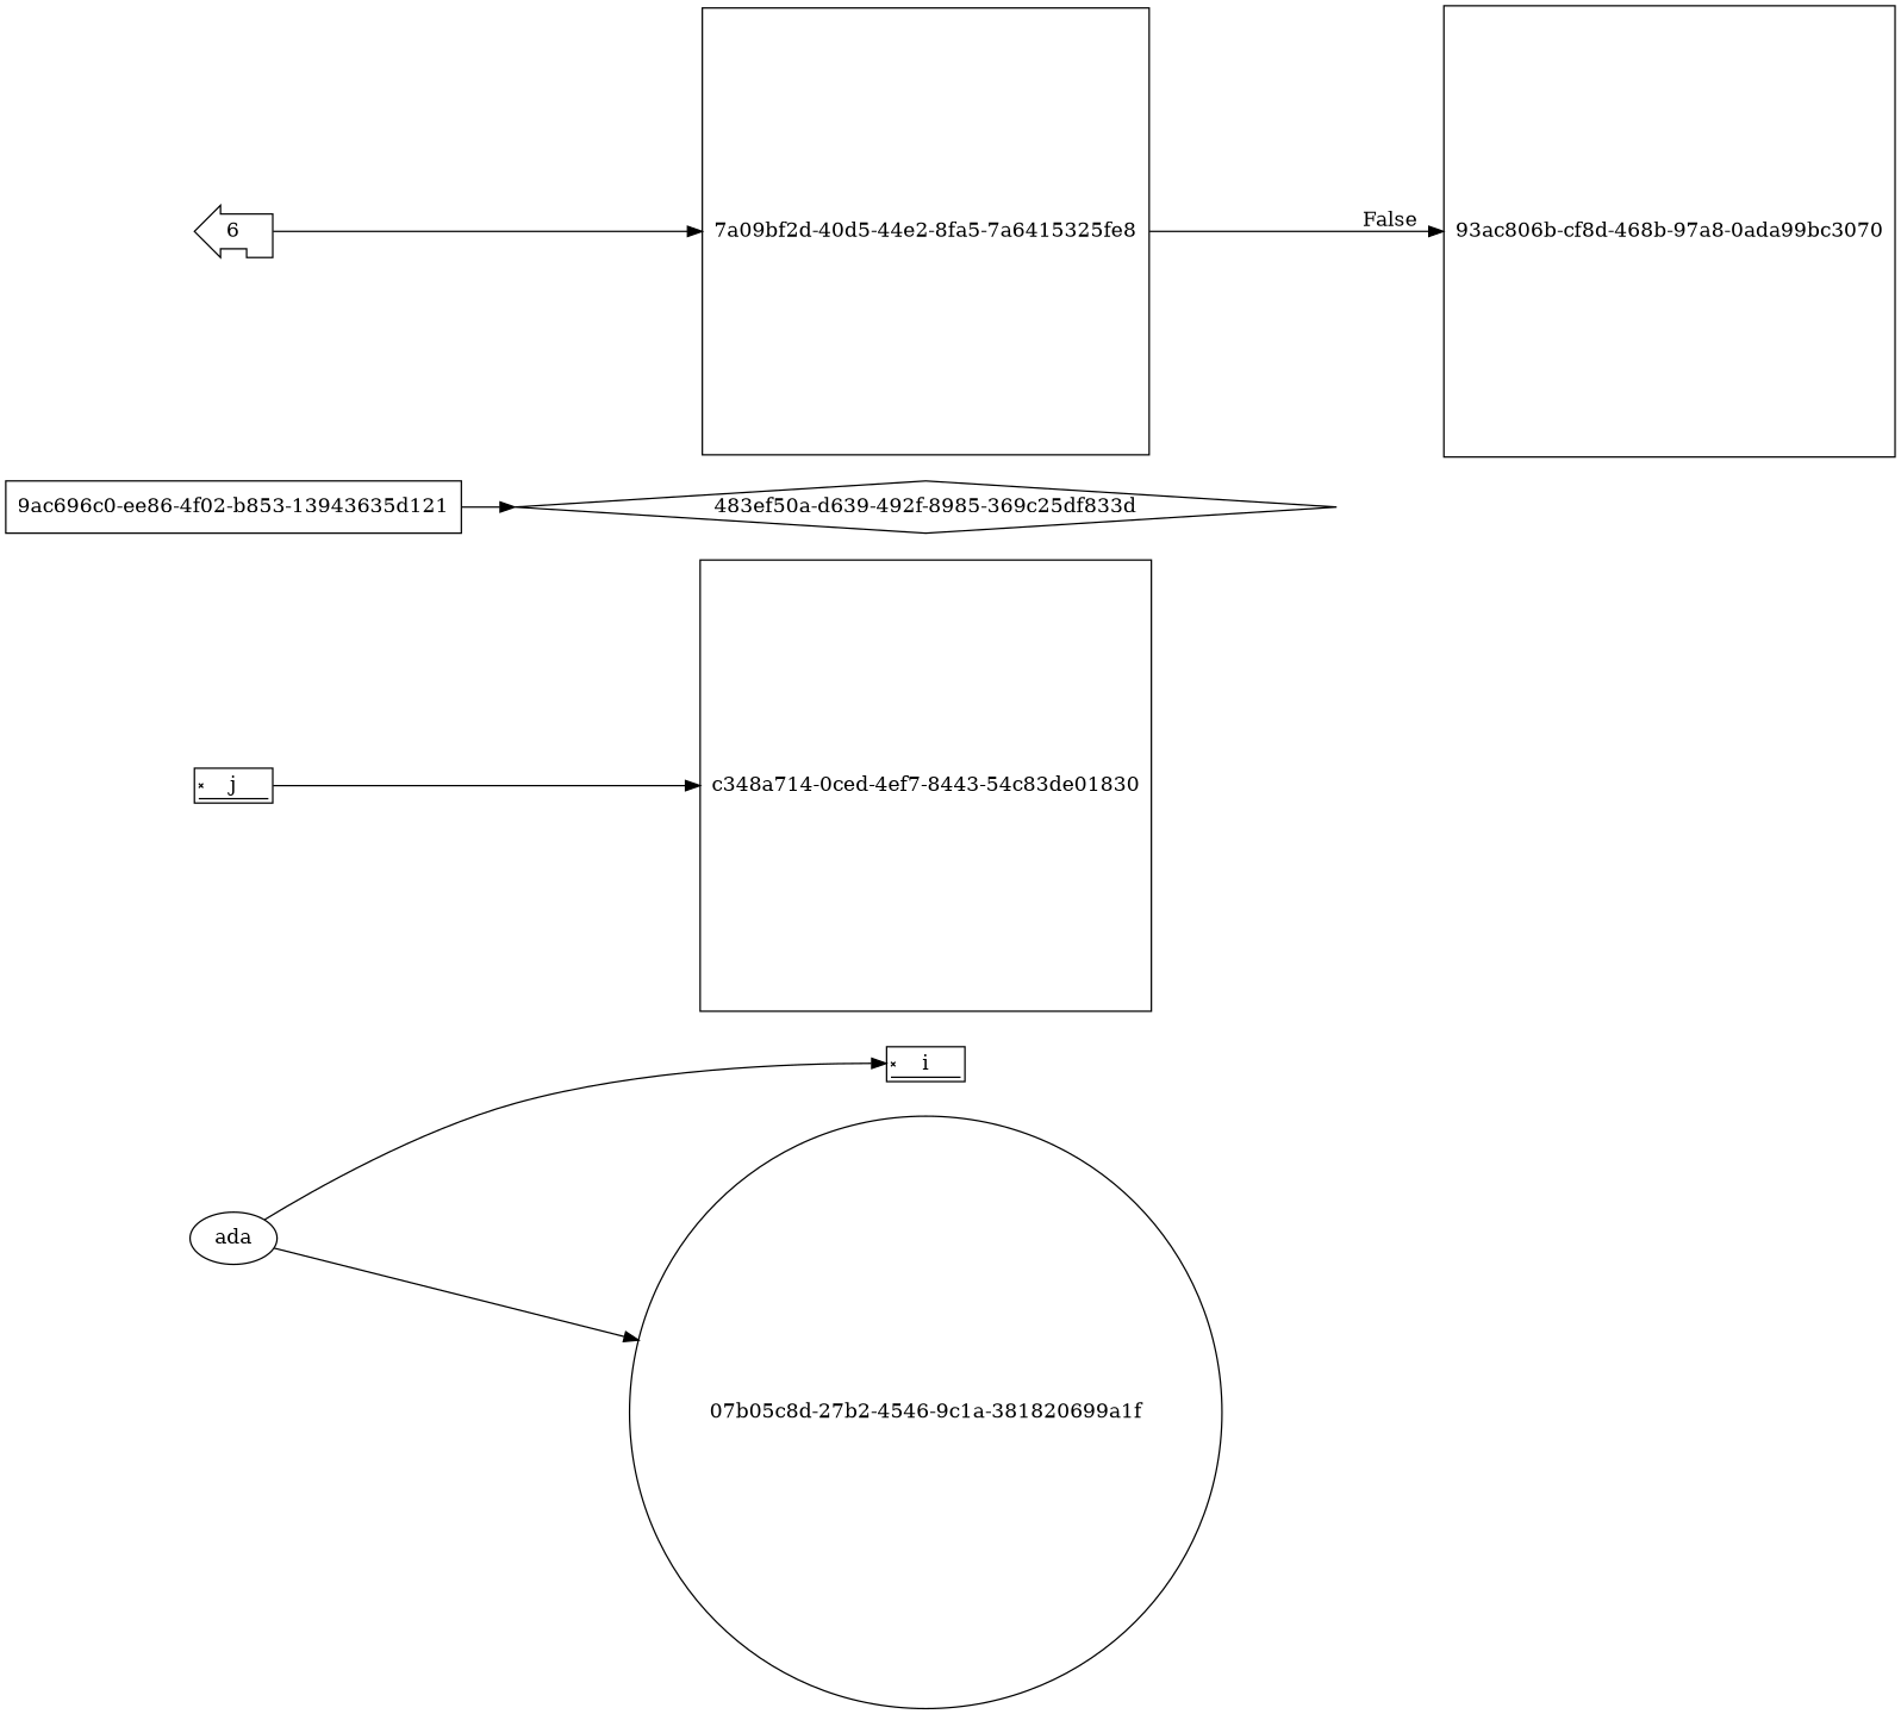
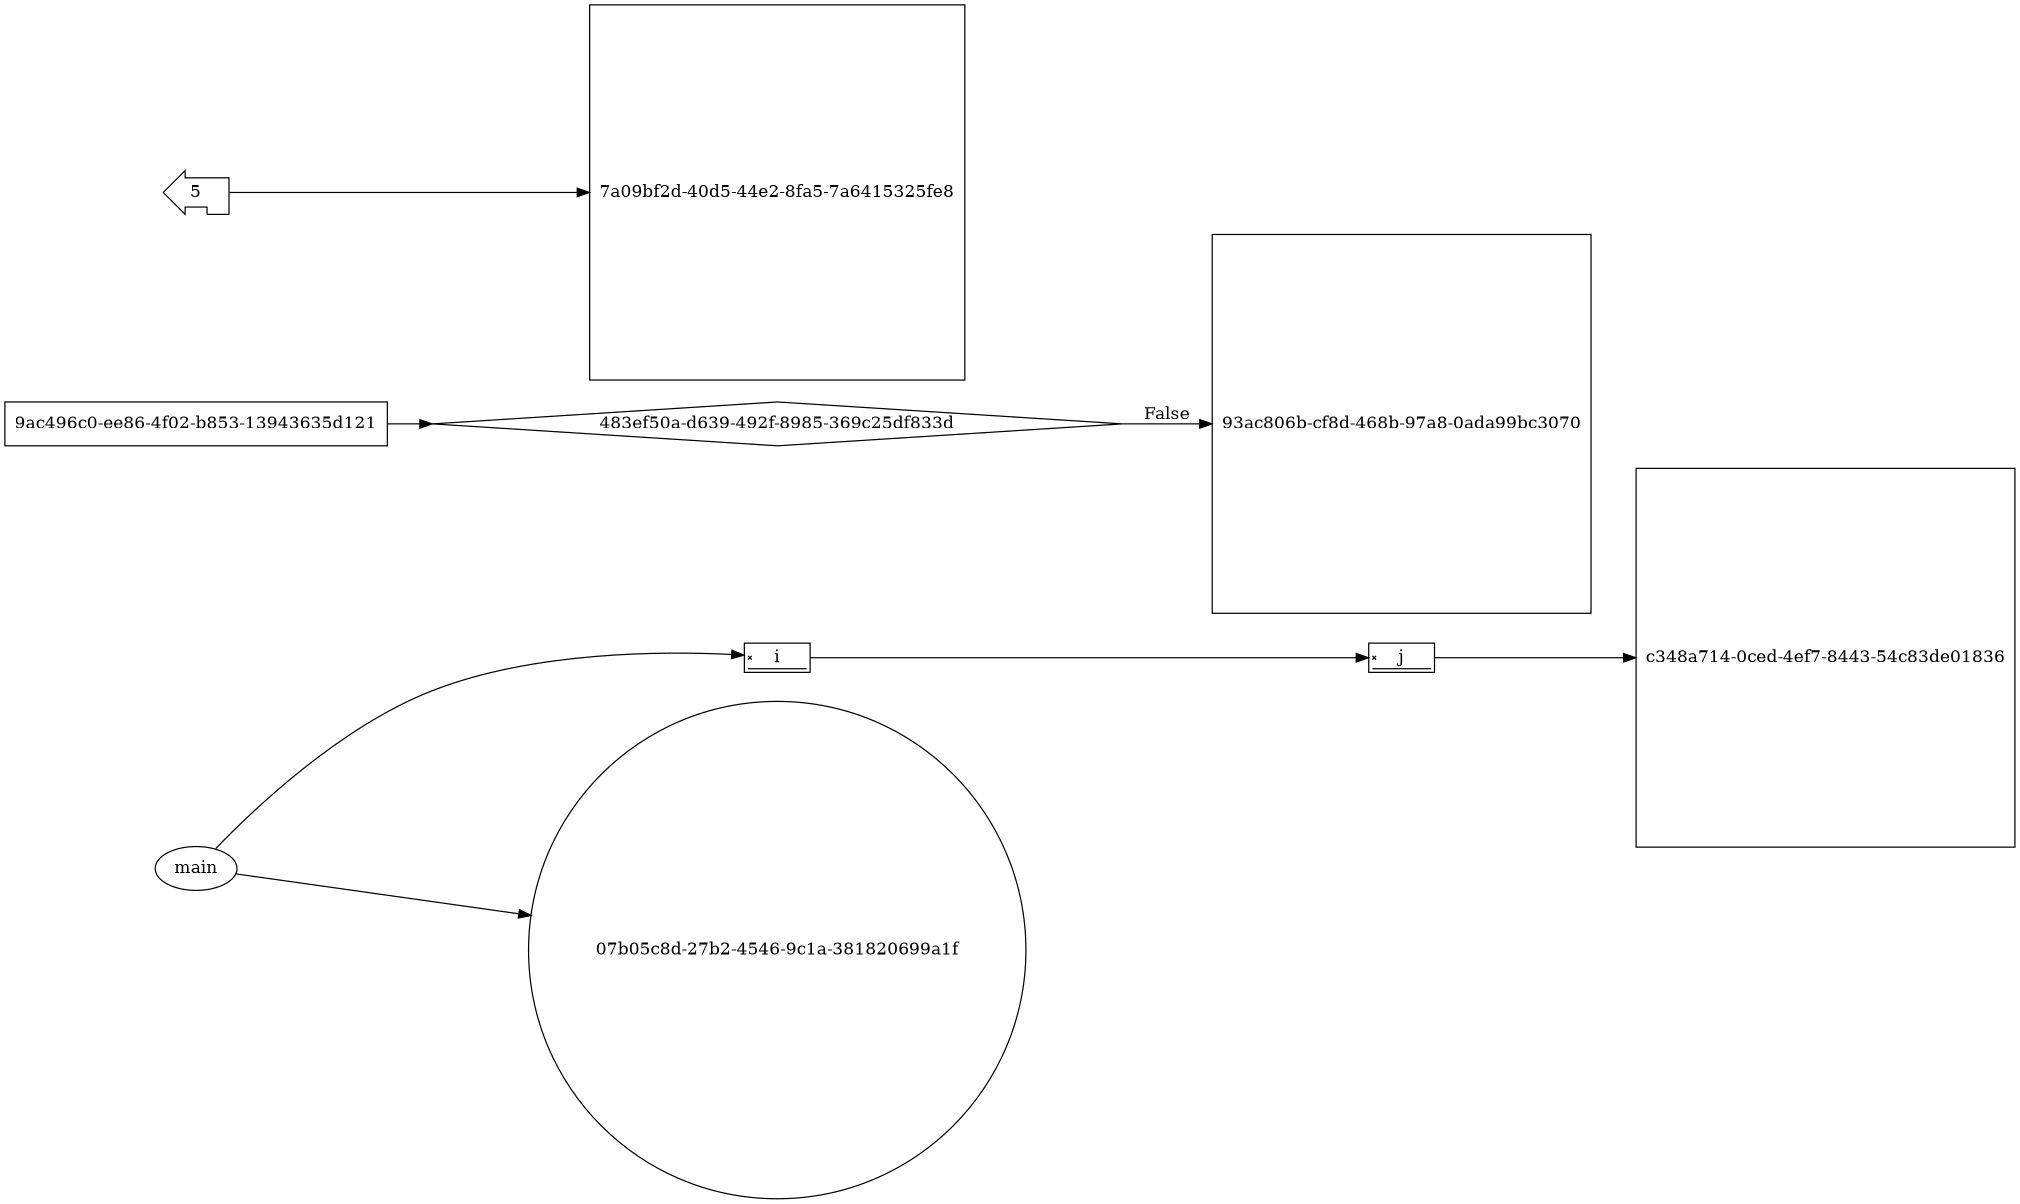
  digraph {
    rankdir=LR
    node [shape=square]
-   n1 [height=0.5 label=ada shape=ellipse width=0.82932]
+   n1 [height=0.5 label=main shape=ellipse width=0.82932]
    n2 [height=0.5 label=i shape=signature width=0.75]
    "07b05c8d-27b2-4546-9c1a-381820699a1f" [height=0.5 shape=circle width=0.5]
    n4 [height=0.5 label=j shape=signature width=0.75]
-   "c348a714-0ced-4ef7-8443-54c83de01830" [height=0.5 width=0.5]
-   "9ac696c0-ee86-4f02-b853-13943635d121" [height=0.5 shape=rect width=0.75]
+   "c348a714-0ced-4ef7-8443-54c83de01830" [height=0.5 width=0.5 label="c348a714-0ced-4ef7-8443-54c83de01836"]
+   "9ac696c0-ee86-4f02-b853-13943635d121" [height=0.5 shape=rect width=0.75 label="9ac496c0-ee86-4f02-b853-13943635d121"]
    "483ef50a-d639-492f-8985-369c25df833d" [height=0.5 shape=diamond width=0.75]
    "93ac806b-cf8d-468b-97a8-0ada99bc3070" [height=0.5 width=0.5]
-   n9 [height=0.5 label=6 shape=lpromoter width=0.75]
+   n9 [height=0.5 label=5 shape=lpromoter width=0.75]
    "7a09bf2d-40d5-44e2-8fa5-7a6415325fe8" [height=0.5 width=0.5]
    n1 -> n2
    n1 -> "07b05c8d-27b2-4546-9c1a-381820699a1f"
+   n2 -> n4
    n4 -> "c348a714-0ced-4ef7-8443-54c83de01830"
    "9ac696c0-ee86-4f02-b853-13943635d121" -> "483ef50a-d639-492f-8985-369c25df833d"
-   "7a09bf2d-40d5-44e2-8fa5-7a6415325fe8" -> "93ac806b-cf8d-468b-97a8-0ada99bc3070" [label=False]
+   "483ef50a-d639-492f-8985-369c25df833d" -> "93ac806b-cf8d-468b-97a8-0ada99bc3070" [label=False]
    n9 -> "7a09bf2d-40d5-44e2-8fa5-7a6415325fe8"
  }
